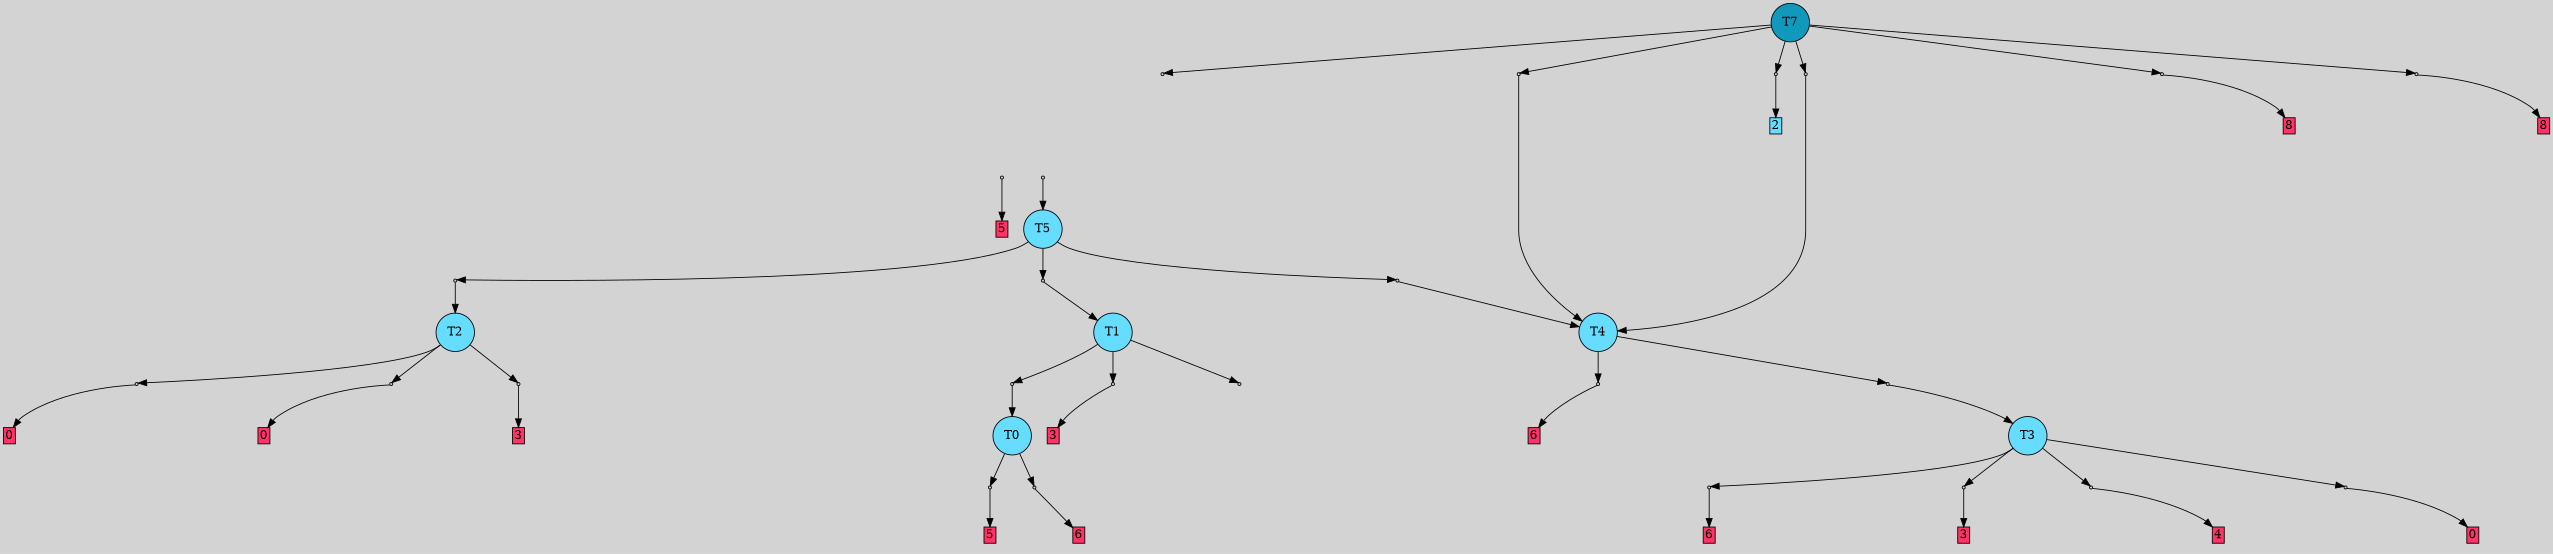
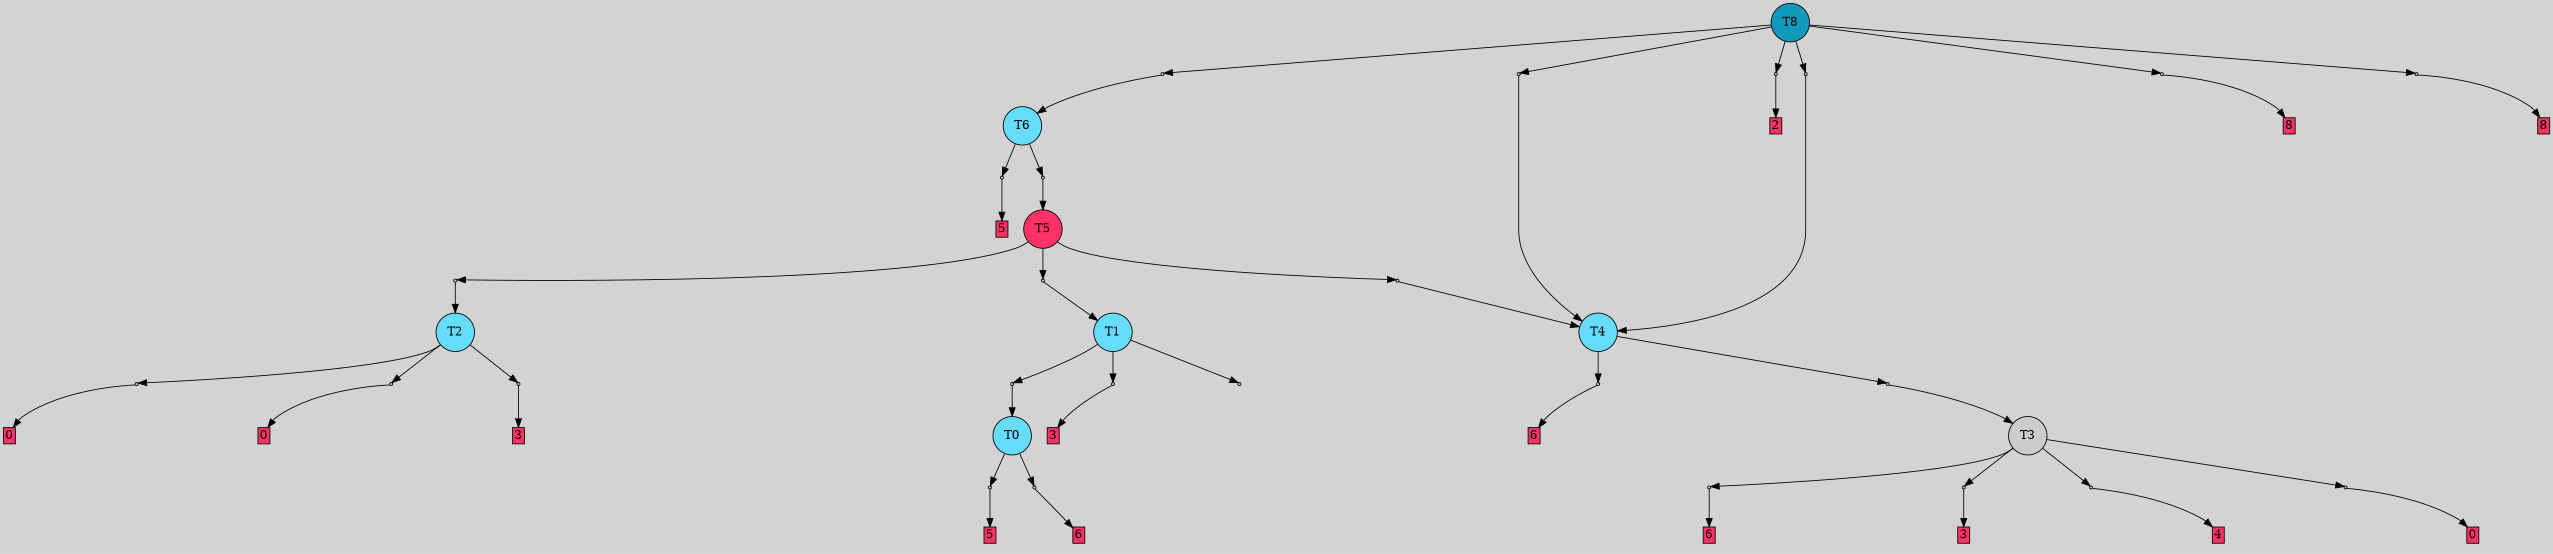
  digraph {
    bgcolor=lightgray
    node [shape=box style=filled]
-   T7 [fillcolor="#1199bb" shape=circle]
+   T7 [fillcolor="#1199bb" shape=circle label=T8]
    P19 [fillcolor="#cccccc" shape=point]
    P20 [fillcolor="#cccccc" shape=point]
    P21 [fillcolor="#cccccc" shape=point]
    P22 [fillcolor="#cccccc" shape=point]
    P23 [fillcolor="#cccccc" shape=point]
    P24 [fillcolor="#cccccc" shape=point]
    T0 [fillcolor="#66ddff" shape=circle]
    P0 [fillcolor="#cccccc" shape=point]
    P1 [fillcolor="#cccccc" shape=point]
    n11 [label="1|0&2|6#2|5#0|7#0|2#3|1#4|1&#92;n" style=invis]
    n12 [fillcolor="#ff3366" height=0 label=5 margin=0.03 width=0]
    I1 [style=invis]
    n14 [fillcolor="#ff3366" height=0 label=6 margin=0.03 width=0]
    T1 [fillcolor="#66ddff" shape=circle]
    P2 [fillcolor="#cccccc" shape=point]
    P3 [fillcolor="#cccccc" shape=point]
    P4 [fillcolor="#cccccc" shape=point]
    n19 [label="1|0&0|5#3|4#1|2#4|3#4|4#1|7&#92;n" style=invis]
    n20 [label="1|0&1|1#2|0#2|1#4|2#3|4#2|2&#92;n" style=invis]
    n21 [fillcolor="#ff3366" height=0 label=3 margin=0.03 width=0]
    n22 [label="3|0&1|4#0|7#3|4#3|0#3|2#1|2&#92;n" style=invis]
    T2 [fillcolor="#66ddff" shape=circle]
    P5 [fillcolor="#cccccc" shape=point]
    P6 [fillcolor="#cccccc" shape=point]
    P7 [fillcolor="#cccccc" shape=point]
    n27 [label="6|0&0|2#2|5#2|6#1|3#3|6#0|4&#92;n" style=invis]
    n28 [fillcolor="#ff3366" height=0 label=0 margin=0.03 width=0]
    n29 [label="0|0&2|1#3|5#2|7#3|0#1|7#3|1&#92;n" style=invis]
    n30 [fillcolor="#ff3366" height=0 label=0 margin=0.03 width=0]
    n31 [label="6|0&3|7#1|0#1|3#2|6#0|6#4|2&#92;n" style=invis]
    n32 [fillcolor="#ff3366" height=0 label=3 margin=0.03 width=0]
-   T3 [fillcolor="#66ddff" shape=circle]
+   T3 [fillcolor="#cccccc" shape=circle]
    P8 [fillcolor="#cccccc" shape=point]
    P9 [fillcolor="#cccccc" shape=point]
    P10 [fillcolor="#cccccc" shape=point]
    P11 [fillcolor="#cccccc" shape=point]
    n38 [label="2|0&1|5#1|3#0|4#2|2#3|1#2|6&#92;n" style=invis]
    n39 [fillcolor="#ff3366" height=0 label=4 margin=0.03 width=0]
    n40 [label="4|0&2|0#0|5#2|1#3|3#2|3#1|6&#92;n" style=invis]
    n41 [fillcolor="#ff3366" height=0 label=0 margin=0.03 width=0]
    n42 [label="4|0&3|5#4|6#2|4#1|6#0|1#4|0&#92;n" style=invis]
    n43 [fillcolor="#ff3366" height=0 label=6 margin=0.03 width=0]
    n44 [label="2|0&4|3#3|7#2|1#0|3#2|5#3|4&#92;n" style=invis]
    n45 [fillcolor="#ff3366" height=0 label=3 margin=0.03 width=0]
    T4 [fillcolor="#66ddff" shape=circle]
    P12 [fillcolor="#cccccc" shape=point]
    P13 [fillcolor="#cccccc" shape=point]
    n49 [label="4|0&3|5#4|6#2|4#1|6#0|1#4|0&#92;n" style=invis]
    n50 [fillcolor="#ff3366" height=0 label=6 margin=0.03 width=0]
    n51 [label="6|0&0|2#2|5#2|6#1|3#3|6#0|4&#92;n" style=invis]
-   T5 [fillcolor="#66ddff" shape=circle]
+   T5 [fillcolor="#ff3366" shape=circle]
    P14 [fillcolor="#cccccc" shape=point]
    P15 [fillcolor="#cccccc" shape=point]
    P16 [fillcolor="#cccccc" shape=point]
    n56 [label="1|0&4|1#1|4#1|6#1|1#0|0#4|3&#92;n" style=invis]
    n57 [label="2|0&4|3#3|5#2|1#0|3#2|5#3|4&#92;n" style=invis]
    n58 [label="2|0&4|3#3|7#2|1#0|3#2|5#3|4&#92;n" style=invis]
+   T6 [fillcolor="#66ddff" shape=circle]
    P17 [fillcolor="#cccccc" shape=point]
    P18 [fillcolor="#cccccc" shape=point]
    n62 [label="8|3&4|1#1|0#4|0#4|2#4|2#0|4&#92;n2|0&0|3#3|5#3|2#2|0#1|1#3|6&#92;n" style=invis]
    n63 [fillcolor="#ff3366" height=0 label=5 margin=0.03 width=0]
    n64 [label="8|2&1|3#4|6#0|0#4|7#2|7#3|2&#92;n7|0&3|0#1|3#0|2#0|0#1|1#4|7&#92;n" style=invis]
    n65 [label="8|2&1|3#4|6#0|0#4|7#2|7#3|2&#92;n7|0&3|0#1|3#0|2#0|0#1|1#4|7&#92;n" style=invis]
    n66 [label="2|0&4|6#2|5#1|5#1|5#0|5#0|3&#92;n" style=invis]
    n67 [label="6|0&3|2#4|0#2|4#2|1#2|5#3|7&#92;n" style=invis]
-   n68 [fillcolor="#66ddff" height=0 label=2 margin=0.03 width=0]
+   n68 [fillcolor="#ff3366" height=0 label=2 margin=0.03 width=0]
    n69 [label="8|2&1|3#4|6#0|0#4|7#2|7#3|2&#92;n7|0&3|1#1|3#0|2#0|0#1|1#4|7&#92;n" style=invis]
    n70 [label="6|0&3|4#3|0#4|7#1|1#4|1#0|1&#92;n" style=invis]
    n71 [fillcolor="#ff3366" height=0 label=8 margin=0.03 width=0]
    n72 [label="2|0&3|0#4|7#2|1#2|5#0|2#4|5&#92;n" style=invis]
    n73 [fillcolor="#ff3366" height=0 label=8 margin=0.03 width=0]
    subgraph sub_1 {
      rank=same
      T7
    }
    T7 -> P19
    T7 -> P20
    T7 -> P21
    T7 -> P22
    T7 -> P23
    T7 -> P24
+   P19 -> T6
    P19 -> n65 [style=invis]
    P20 -> T4
    P20 -> n66 [style=invis]
    P21 -> n67 [style=invis]
    P21 -> n68
    P22 -> T4
    P22 -> n69 [style=invis]
    P23 -> n70 [style=invis]
    P23 -> n71
    P24 -> n72 [style=invis]
    P24 -> n73
    T0 -> P0
    T0 -> P1
    P0 -> n11 [style=invis]
    P0 -> n12
    P1 -> I1 [style=invis]
    P1 -> n14
    T1 -> P2
    T1 -> P3
    T1 -> P4
    P2 -> T0
    P2 -> n19 [style=invis]
    P3 -> n20 [style=invis]
    P3 -> n21
    P4 -> n22 [style=invis]
    T2 -> P5
    T2 -> P6
    T2 -> P7
    P5 -> n27 [style=invis]
    P5 -> n28
    P6 -> n29 [style=invis]
    P6 -> n30
    P7 -> n31 [style=invis]
    P7 -> n32
    T3 -> P8
    T3 -> P9
    T3 -> P10
    T3 -> P11
    P8 -> n38 [style=invis]
    P8 -> n39
    P9 -> n40 [style=invis]
    P9 -> n41
    P10 -> n42 [style=invis]
    P10 -> n43
    P11 -> n44 [style=invis]
    P11 -> n45
    T4 -> P12
    T4 -> P13
    P12 -> n49 [style=invis]
    P12 -> n50
    P13 -> T3
    P13 -> n51 [style=invis]
    T5 -> P14
    T5 -> P15
    T5 -> P16
    P14 -> T4
    P14 -> n56 [style=invis]
    P15 -> T2
    P15 -> n57 [style=invis]
    P16 -> T1
    P16 -> n58 [style=invis]
+   T6 -> P17
+   T6 -> P18
    P17 -> n62 [style=invis]
    P17 -> n63
    P18 -> T5
    P18 -> n64 [style=invis]
  }
